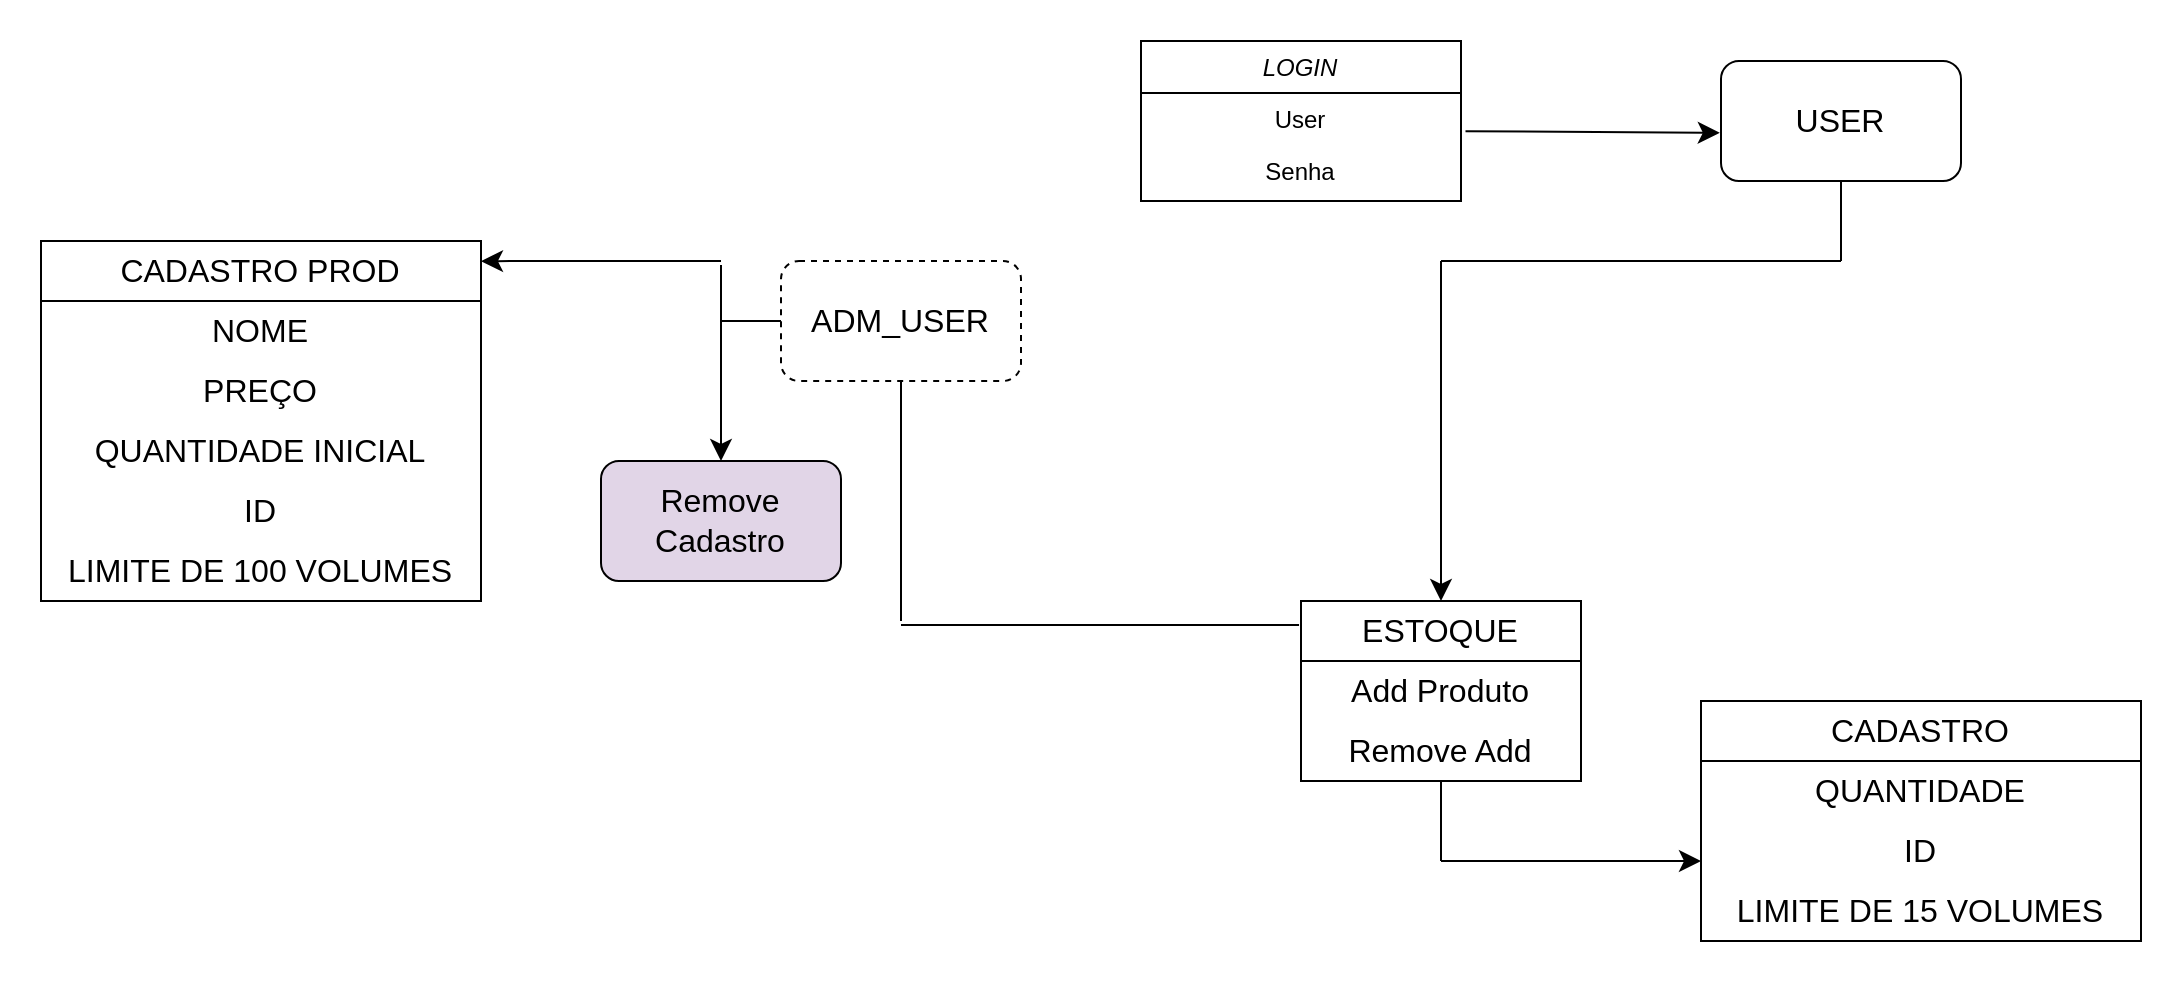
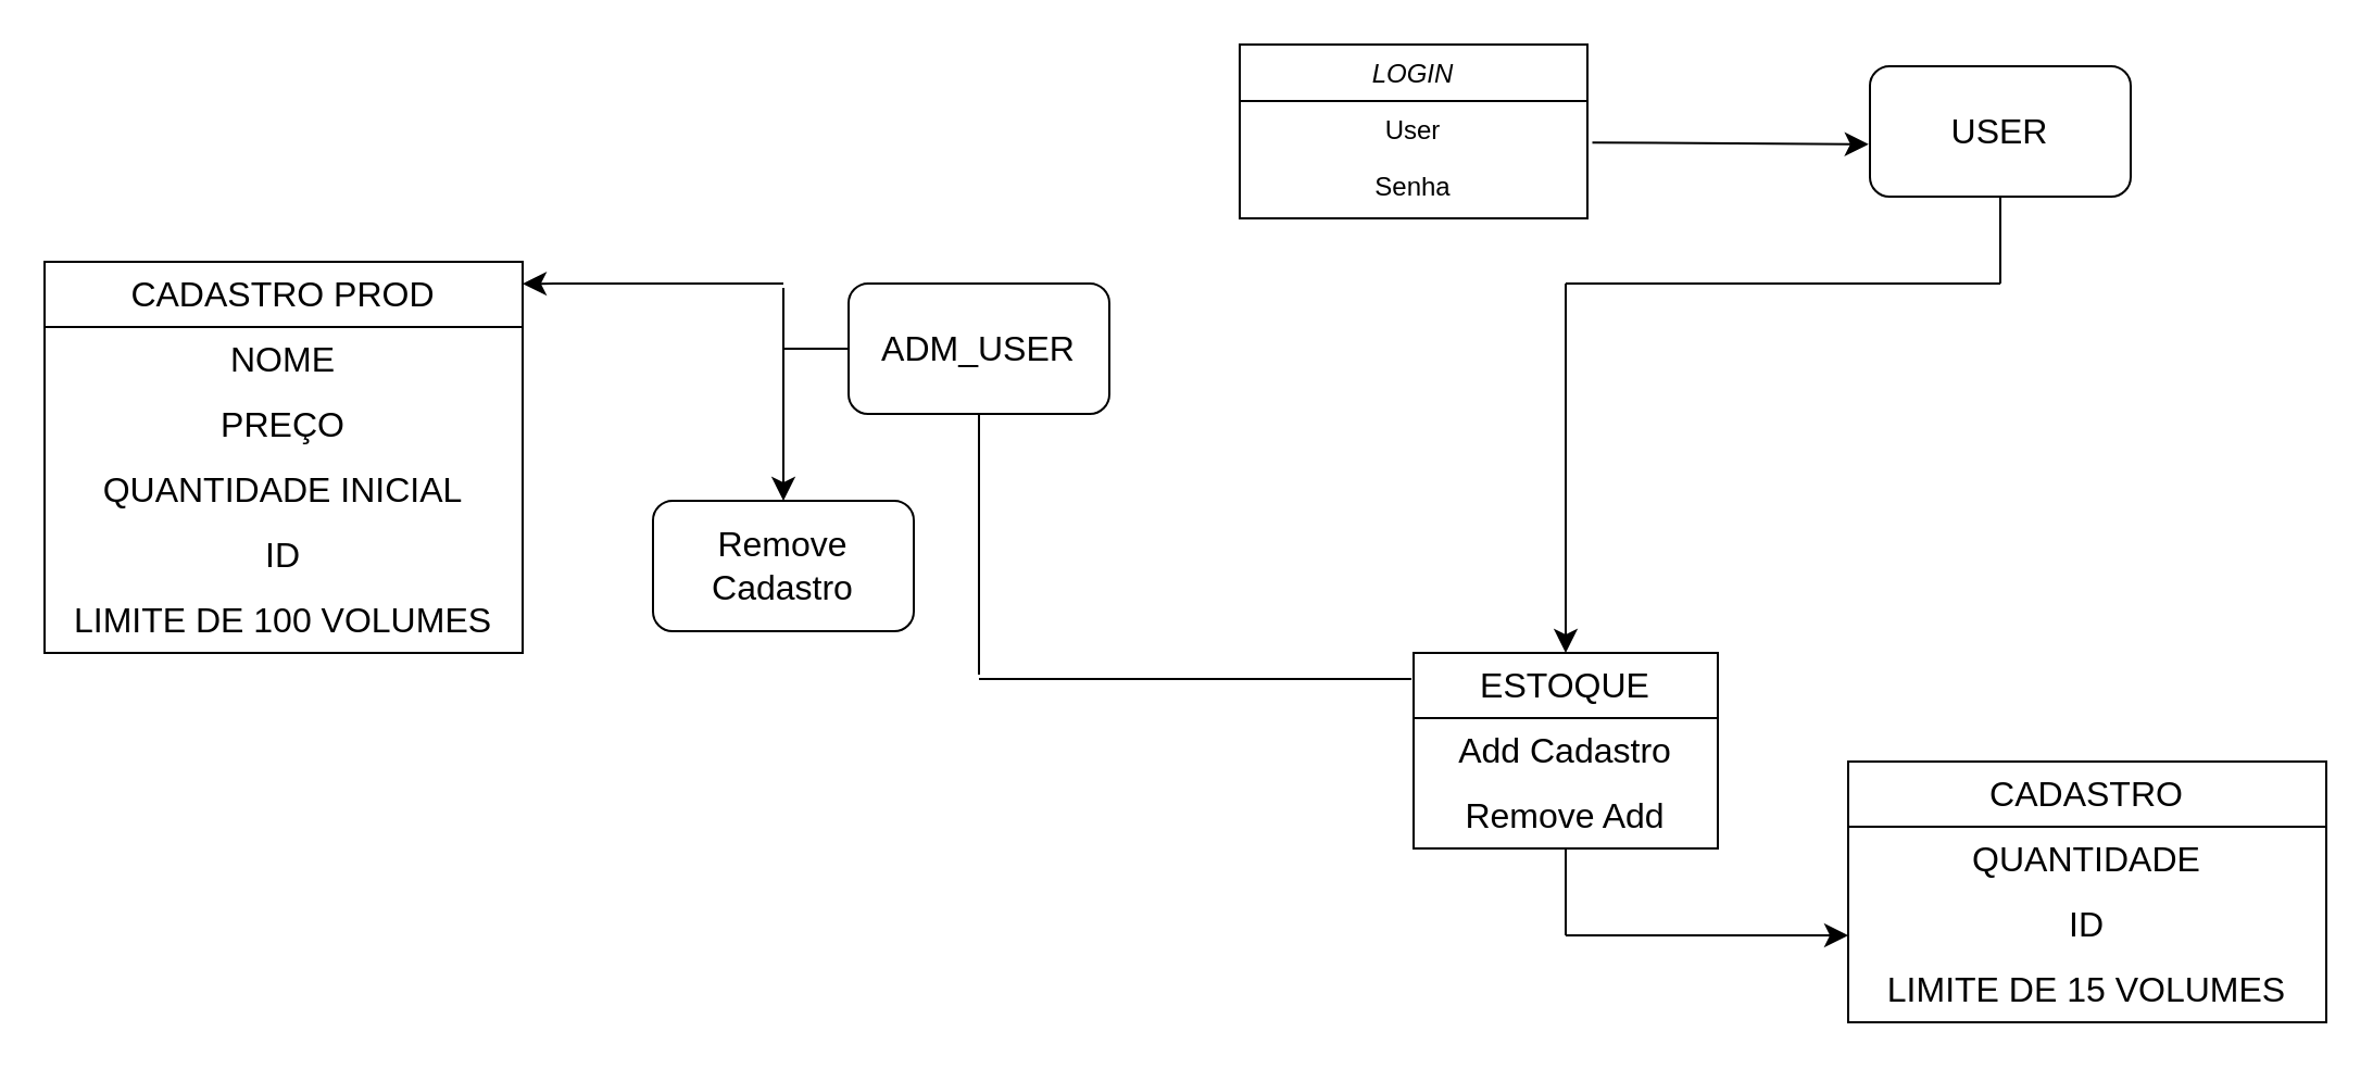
  <mxCell id="0" />
  <mxCell id="1" parent="0" />
  <mxCell id="2" value="" style="edgeStyle=none;curved=1;rounded=0;orthogonalLoop=1;jettySize=auto;html=1;fontSize=12;startSize=8;endSize=8;entryX=-0.005;entryY=0.599;entryDx=0;entryDy=0;exitX=1.014;exitY=0.735;exitDx=0;exitDy=0;exitPerimeter=0;entryPerimeter=0;" edge="1" parent="1" source="4" target="31"><mxGeometry relative="1" as="geometry"><mxPoint x="480" y="110" as="sourcePoint" /><mxPoint x="850.96" y="65.5" as="targetPoint" /></mxGeometry></mxCell>
  <mxCell id="3" value="LOGIN" style="swimlane;fontStyle=2;align=center;verticalAlign=top;childLayout=stackLayout;horizontal=1;startSize=26;horizontalStack=0;resizeParent=1;resizeLast=0;collapsible=1;marginBottom=0;rounded=0;shadow=0;strokeWidth=1;labelBackgroundColor=default;" parent="1" vertex="1"><mxGeometry x="570" y="20" width="160" height="80" as="geometry"><mxRectangle x="220" y="120" width="160" height="26" as="alternateBounds" /></mxGeometry></mxCell>
  <mxCell id="4" value="User" style="text;align=center;verticalAlign=top;spacingLeft=4;spacingRight=4;overflow=hidden;rotatable=0;points=[[0,0.5],[1,0.5]];portConstraint=eastwest;labelBackgroundColor=default;" parent="3" vertex="1"><mxGeometry y="26" width="160" height="26" as="geometry" /></mxCell>
  <mxCell id="5" value="Senha" style="text;align=center;verticalAlign=top;spacingLeft=4;spacingRight=4;overflow=hidden;rotatable=0;points=[[0,0.5],[1,0.5]];portConstraint=eastwest;rounded=0;shadow=0;html=0;labelBackgroundColor=default;" parent="3" vertex="1"><mxGeometry y="52" width="160" height="26" as="geometry" /></mxCell>
  <mxCell id="6" style="edgeStyle=none;curved=1;rounded=0;orthogonalLoop=1;jettySize=auto;html=1;exitX=0.5;exitY=0;exitDx=0;exitDy=0;fontSize=12;startSize=8;endSize=8;" edge="1" parent="1"><mxGeometry relative="1" as="geometry"><mxPoint x="340" y="394" as="sourcePoint" /><mxPoint x="340" y="394" as="targetPoint" /></mxGeometry></mxCell>
  <mxCell id="7" value="" style="endArrow=none;html=1;rounded=0;fontSize=12;startSize=8;endSize=8;curved=1;" edge="1" parent="1"><mxGeometry width="50" height="50" relative="1" as="geometry"><mxPoint x="720" y="130" as="sourcePoint" /><mxPoint x="920" y="130" as="targetPoint" /></mxGeometry></mxCell>
  <mxCell id="8" value="ESTOQUE" style="swimlane;fontStyle=0;childLayout=stackLayout;horizontal=1;startSize=30;horizontalStack=0;resizeParent=1;resizeParentMax=0;resizeLast=0;collapsible=1;marginBottom=0;whiteSpace=wrap;html=1;fontSize=16;" vertex="1" parent="1"><mxGeometry x="650" y="300" width="140" height="90" as="geometry" /></mxCell>
- <mxCell id="9" value="Add Produto" style="text;html=1;strokeColor=none;fillColor=none;align=center;verticalAlign=middle;whiteSpace=wrap;rounded=0;fontSize=16;" vertex="1" parent="8"><mxGeometry y="30" width="140" height="30" as="geometry" /></mxCell>
+ <mxCell id="9" value="Add Cadastro" style="text;html=1;strokeColor=none;fillColor=none;align=center;verticalAlign=middle;whiteSpace=wrap;rounded=0;fontSize=16;" vertex="1" parent="8"><mxGeometry y="30" width="140" height="30" as="geometry" /></mxCell>
  <mxCell id="10" value="Remove Add" style="text;html=1;strokeColor=none;fillColor=none;align=center;verticalAlign=middle;whiteSpace=wrap;rounded=0;fontSize=16;" vertex="1" parent="8"><mxGeometry y="60" width="140" height="30" as="geometry" /></mxCell>
  <mxCell id="11" value="" style="endArrow=classic;html=1;rounded=0;fontSize=12;startSize=8;endSize=8;curved=1;" edge="1" parent="1" target="8"><mxGeometry width="50" height="50" relative="1" as="geometry"><mxPoint x="720" y="130" as="sourcePoint" /><mxPoint x="740" y="150" as="targetPoint" /></mxGeometry></mxCell>
  <mxCell id="12" value="CADASTRO PROD" style="swimlane;fontStyle=0;childLayout=stackLayout;horizontal=1;startSize=30;horizontalStack=0;resizeParent=1;resizeParentMax=0;resizeLast=0;collapsible=1;marginBottom=0;whiteSpace=wrap;html=1;fontSize=16;" vertex="1" parent="1"><mxGeometry x="20" y="120" width="220" height="180" as="geometry" /></mxCell>
  <mxCell id="13" value="NOME" style="text;strokeColor=none;fillColor=none;align=center;verticalAlign=middle;spacingLeft=4;spacingRight=4;overflow=hidden;points=[[0,0.5],[1,0.5]];portConstraint=eastwest;rotatable=0;whiteSpace=wrap;html=1;fontSize=16;" vertex="1" parent="12"><mxGeometry y="30" width="220" height="30" as="geometry" /></mxCell>
  <mxCell id="14" value="PREÇO" style="text;strokeColor=none;align=center;fillColor=none;html=1;verticalAlign=middle;whiteSpace=wrap;rounded=0;fontSize=16;" vertex="1" parent="12"><mxGeometry y="60" width="220" height="30" as="geometry" /></mxCell>
  <mxCell id="15" value="QUANTIDADE INICIAL" style="text;strokeColor=none;align=center;fillColor=none;html=1;verticalAlign=middle;whiteSpace=wrap;rounded=0;fontSize=16;" vertex="1" parent="12"><mxGeometry y="90" width="220" height="30" as="geometry" /></mxCell>
  <mxCell id="16" value="ID" style="text;strokeColor=none;align=center;fillColor=none;html=1;verticalAlign=middle;whiteSpace=wrap;rounded=0;fontSize=16;" vertex="1" parent="12"><mxGeometry y="120" width="220" height="30" as="geometry" /></mxCell>
  <mxCell id="17" value="LIMITE DE 100 VOLUMES" style="text;strokeColor=none;align=center;fillColor=none;html=1;verticalAlign=middle;whiteSpace=wrap;rounded=0;fontSize=16;" vertex="1" parent="12"><mxGeometry y="150" width="220" height="30" as="geometry" /></mxCell>
  <mxCell id="18" value="CADASTRO" style="swimlane;fontStyle=0;childLayout=stackLayout;horizontal=1;startSize=30;horizontalStack=0;resizeParent=1;resizeParentMax=0;resizeLast=0;collapsible=1;marginBottom=0;whiteSpace=wrap;html=1;fontSize=16;" vertex="1" parent="1"><mxGeometry x="850" y="350" width="220" height="120" as="geometry" /></mxCell>
  <mxCell id="19" value="QUANTIDADE" style="text;strokeColor=none;align=center;fillColor=none;html=1;verticalAlign=middle;whiteSpace=wrap;rounded=0;fontSize=16;" vertex="1" parent="18"><mxGeometry y="30" width="220" height="30" as="geometry" /></mxCell>
  <mxCell id="20" value="ID" style="text;strokeColor=none;align=center;fillColor=none;html=1;verticalAlign=middle;whiteSpace=wrap;rounded=0;fontSize=16;" vertex="1" parent="18"><mxGeometry y="60" width="220" height="30" as="geometry" /></mxCell>
  <mxCell id="21" value="LIMITE DE 15 VOLUMES" style="text;strokeColor=none;align=center;fillColor=none;html=1;verticalAlign=middle;whiteSpace=wrap;rounded=0;fontSize=16;" vertex="1" parent="18"><mxGeometry y="90" width="220" height="30" as="geometry" /></mxCell>
  <mxCell id="22" value="" style="endArrow=classic;html=1;rounded=0;fontSize=12;startSize=8;endSize=8;curved=1;entryX=0;entryY=0.667;entryDx=0;entryDy=0;entryPerimeter=0;" edge="1" parent="1" target="20"><mxGeometry width="50" height="50" relative="1" as="geometry"><mxPoint x="720" y="430" as="sourcePoint" /><mxPoint x="860" y="430" as="targetPoint" /></mxGeometry></mxCell>
  <mxCell id="23" value="" style="endArrow=none;html=1;rounded=0;fontSize=12;startSize=8;endSize=8;curved=1;entryX=0.5;entryY=1;entryDx=0;entryDy=0;" edge="1" parent="1" target="10"><mxGeometry width="50" height="50" relative="1" as="geometry"><mxPoint x="720" y="430" as="sourcePoint" /><mxPoint x="710" y="390" as="targetPoint" /></mxGeometry></mxCell>
  <mxCell id="24" value="" style="endArrow=none;html=1;rounded=0;fontSize=12;startSize=8;endSize=8;curved=1;" edge="1" parent="1"><mxGeometry width="50" height="50" relative="1" as="geometry"><mxPoint x="300" y="130" as="sourcePoint" /><mxPoint x="360" y="130" as="targetPoint" /></mxGeometry></mxCell>
  <mxCell id="25" value="" style="endArrow=classic;html=1;rounded=0;fontSize=12;startSize=8;endSize=8;curved=1;entryX=1;entryY=0.056;entryDx=0;entryDy=0;entryPerimeter=0;" edge="1" parent="1" target="12"><mxGeometry width="50" height="50" relative="1" as="geometry"><mxPoint x="300" y="130" as="sourcePoint" /><mxPoint x="310" y="120" as="targetPoint" /></mxGeometry></mxCell>
- <mxCell id="26" value="Remove Cadastro&lt;br&gt;" style="rounded=1;whiteSpace=wrap;html=1;fontSize=16;fillColor=#e1d5e7;" vertex="1" parent="1"><mxGeometry x="300" y="230" width="120" height="60" as="geometry" /></mxCell>
+ <mxCell id="26" value="Remove Cadastro&lt;br&gt;" style="rounded=1;whiteSpace=wrap;html=1;fontSize=16;" vertex="1" parent="1"><mxGeometry x="300" y="230" width="120" height="60" as="geometry" /></mxCell>
  <mxCell id="27" value="" style="endArrow=classic;html=1;rounded=0;fontSize=12;startSize=8;endSize=8;curved=1;entryX=0.5;entryY=0;entryDx=0;entryDy=0;" edge="1" parent="1" target="26"><mxGeometry width="50" height="50" relative="1" as="geometry"><mxPoint x="360" y="160" as="sourcePoint" /><mxPoint x="400" y="180" as="targetPoint" /></mxGeometry></mxCell>
  <mxCell id="28" value="" style="endArrow=none;html=1;rounded=0;fontSize=12;startSize=8;endSize=8;curved=1;" edge="1" parent="1"><mxGeometry width="50" height="50" relative="1" as="geometry"><mxPoint x="360" y="160" as="sourcePoint" /><mxPoint x="360" y="132" as="targetPoint" /></mxGeometry></mxCell>
- <mxCell id="29" value="ADM_USER" style="rounded=1;whiteSpace=wrap;html=1;fontSize=16;dashed=1;" vertex="1" parent="1"><mxGeometry x="390" y="130" width="120" height="60" as="geometry" /></mxCell>
+ <mxCell id="29" value="ADM_USER" style="rounded=1;whiteSpace=wrap;html=1;fontSize=16;" vertex="1" parent="1"><mxGeometry x="390" y="130" width="120" height="60" as="geometry" /></mxCell>
  <mxCell id="30" value="" style="endArrow=none;html=1;rounded=0;fontSize=12;startSize=8;endSize=8;curved=1;entryX=0;entryY=0.5;entryDx=0;entryDy=0;" edge="1" parent="1" target="29"><mxGeometry width="50" height="50" relative="1" as="geometry"><mxPoint x="360" y="160" as="sourcePoint" /><mxPoint x="480" y="130" as="targetPoint" /></mxGeometry></mxCell>
  <mxCell id="31" value="USER" style="rounded=1;whiteSpace=wrap;html=1;fontSize=16;" vertex="1" parent="1"><mxGeometry x="860" y="30" width="120" height="60" as="geometry" /></mxCell>
  <mxCell id="32" value="" style="endArrow=none;html=1;rounded=0;fontSize=12;startSize=8;endSize=8;curved=1;entryX=0.5;entryY=1;entryDx=0;entryDy=0;" edge="1" parent="1" target="31"><mxGeometry width="50" height="50" relative="1" as="geometry"><mxPoint x="920" y="130" as="sourcePoint" /><mxPoint x="950" y="110" as="targetPoint" /></mxGeometry></mxCell>
  <mxCell id="33" value="" style="endArrow=none;html=1;rounded=0;fontSize=12;startSize=8;endSize=8;curved=1;entryX=0.5;entryY=1;entryDx=0;entryDy=0;" edge="1" parent="1" target="29"><mxGeometry width="50" height="50" relative="1" as="geometry"><mxPoint x="450" y="310" as="sourcePoint" /><mxPoint x="600" y="240" as="targetPoint" /></mxGeometry></mxCell>
  <mxCell id="34" value="" style="endArrow=none;html=1;rounded=0;fontSize=12;startSize=8;endSize=8;curved=1;entryX=-0.007;entryY=0.133;entryDx=0;entryDy=0;entryPerimeter=0;" edge="1" parent="1" target="8"><mxGeometry width="50" height="50" relative="1" as="geometry"><mxPoint x="450" y="312" as="sourcePoint" /><mxPoint x="630" y="310" as="targetPoint" /></mxGeometry></mxCell>
